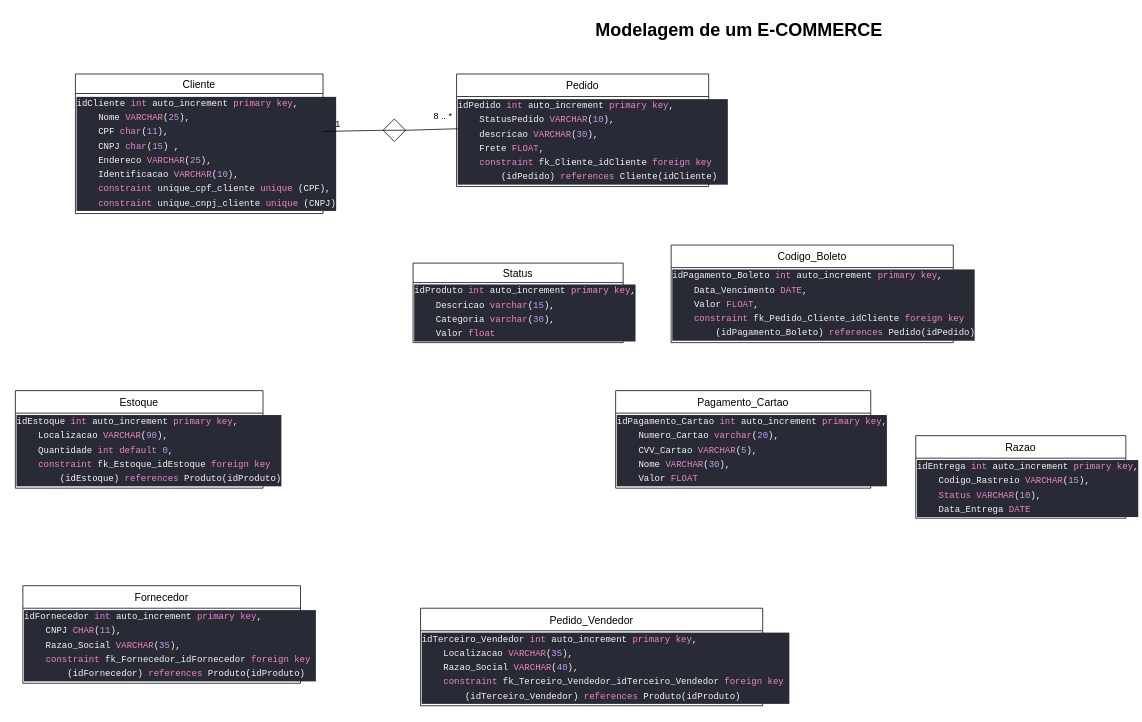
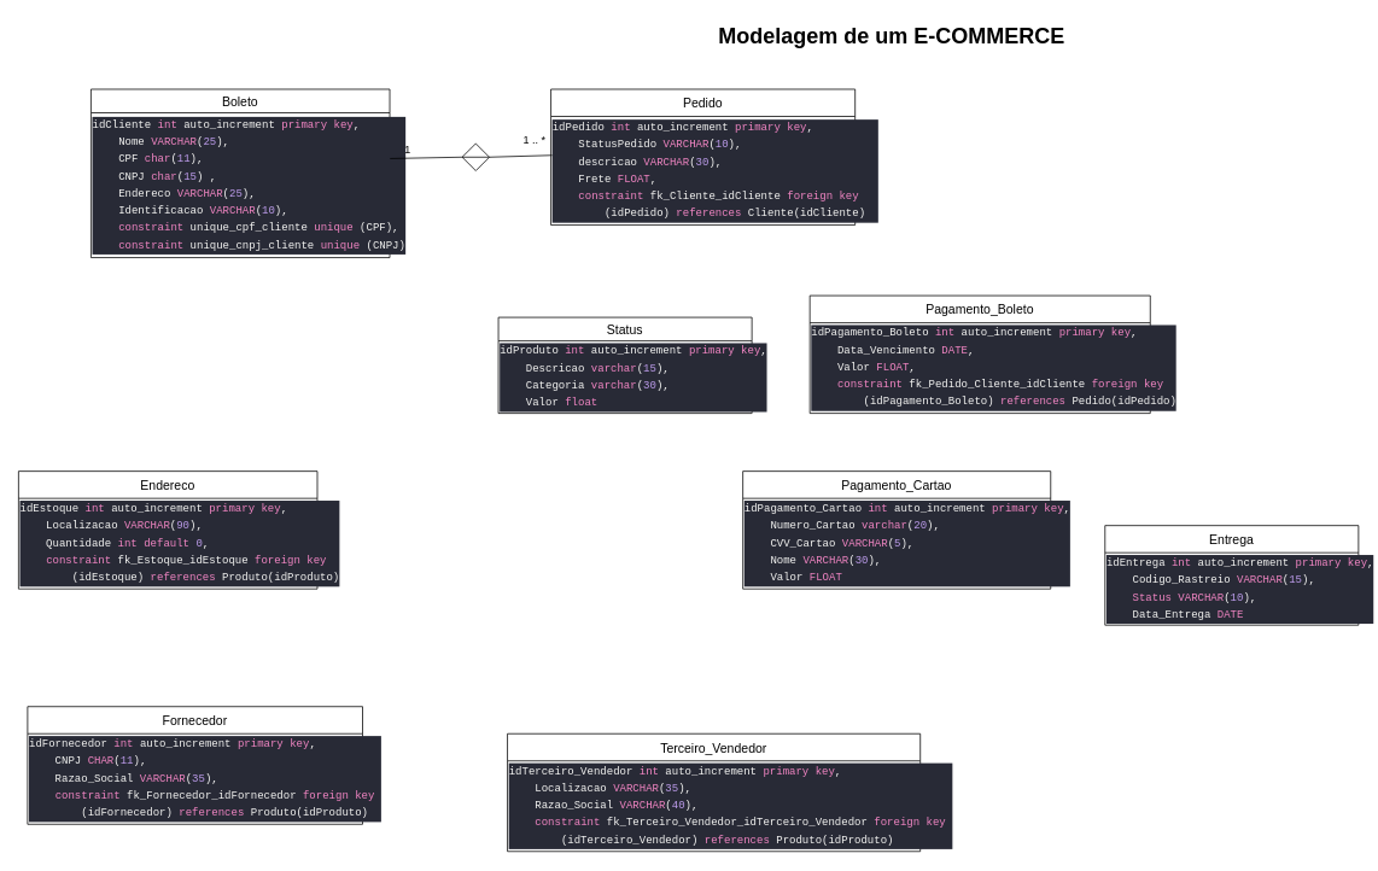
  <mxCell id="0" />
  <mxCell id="1" parent="0" />
  <mxCell id="2" value="Modelagem de um E-COMMERCE" style="text;strokeColor=none;fillColor=none;html=1;fontSize=24;fontStyle=1;verticalAlign=middle;align=center;" parent="1" vertex="1"><mxGeometry x="934" y="20" width="100" height="40" as="geometry" /></mxCell>
- <mxCell id="3" value="Cliente" style="swimlane;fontStyle=0;childLayout=stackLayout;horizontal=1;startSize=26;fillColor=none;horizontalStack=0;resizeParent=1;resizeParentMax=0;resizeLast=0;collapsible=1;marginBottom=0;fontSize=14;" parent="1" vertex="1"><mxGeometry x="100" y="98" width="330" height="186" as="geometry" /></mxCell>
+ <mxCell id="3" value="Boleto" style="swimlane;fontStyle=0;childLayout=stackLayout;horizontal=1;startSize=26;fillColor=none;horizontalStack=0;resizeParent=1;resizeParentMax=0;resizeLast=0;collapsible=1;marginBottom=0;fontSize=14;" parent="1" vertex="1"><mxGeometry x="100" y="98" width="330" height="186" as="geometry" /></mxCell>
  <mxCell id="4" value="&lt;div style=&quot;color: rgb(246 , 246 , 244) ; background-color: rgb(40 , 42 , 54) ; font-family: &amp;#34;consolas&amp;#34; , &amp;#34;courier new&amp;#34; , monospace ; line-height: 19px&quot;&gt;&lt;div&gt;idCliente &lt;span style=&quot;color: #f286c4&quot;&gt;int&lt;/span&gt; auto_increment &lt;span style=&quot;color: #f286c4&quot;&gt;primary&lt;/span&gt; &lt;span style=&quot;color: #f286c4&quot;&gt;key&lt;/span&gt;,&lt;/div&gt;&lt;div&gt;&amp;nbsp; &amp;nbsp; Nome &lt;span style=&quot;color: #f286c4&quot;&gt;VARCHAR&lt;/span&gt;(&lt;span style=&quot;color: #bf9eee&quot;&gt;25&lt;/span&gt;),&lt;/div&gt;&lt;div&gt;&amp;nbsp; &amp;nbsp; CPF &lt;span style=&quot;color: #f286c4&quot;&gt;char&lt;/span&gt;(&lt;span style=&quot;color: #bf9eee&quot;&gt;11&lt;/span&gt;),&lt;/div&gt;&lt;div&gt;&amp;nbsp; &amp;nbsp; CNPJ &lt;span style=&quot;color: #f286c4&quot;&gt;char&lt;/span&gt;(&lt;span style=&quot;color: #bf9eee&quot;&gt;15&lt;/span&gt;) , &amp;nbsp; &amp;nbsp;&lt;/div&gt;&lt;div&gt;&amp;nbsp; &amp;nbsp; Endereco &lt;span style=&quot;color: #f286c4&quot;&gt;VARCHAR&lt;/span&gt;(&lt;span style=&quot;color: #bf9eee&quot;&gt;25&lt;/span&gt;),&lt;/div&gt;&lt;div&gt;&amp;nbsp; &amp;nbsp; Identificacao &lt;span style=&quot;color: #f286c4&quot;&gt;VARCHAR&lt;/span&gt;(&lt;span style=&quot;color: #bf9eee&quot;&gt;10&lt;/span&gt;),&lt;/div&gt;&lt;div&gt;&amp;nbsp; &amp;nbsp; &lt;span style=&quot;color: #f286c4&quot;&gt;constraint&lt;/span&gt; unique_cpf_cliente &lt;span style=&quot;color: #f286c4&quot;&gt;unique&lt;/span&gt; (CPF),&lt;/div&gt;&lt;div&gt;&amp;nbsp; &amp;nbsp; &lt;span style=&quot;color: #f286c4&quot;&gt;constraint&lt;/span&gt; unique_cnpj_cliente &lt;span style=&quot;color: #f286c4&quot;&gt;unique&lt;/span&gt; (CNPJ)&lt;/div&gt;&lt;/div&gt;" style="text;html=1;align=left;verticalAlign=middle;resizable=0;points=[];autosize=1;strokeColor=none;fillColor=none;" vertex="1" parent="3"><mxGeometry y="26" width="330" height="160" as="geometry" /></mxCell>
  <mxCell id="5" value="" style="shape=sortShape;perimeter=rhombusPerimeter;whiteSpace=wrap;html=1;" parent="1" vertex="1"><mxGeometry x="510" y="158" width="30" height="30" as="geometry" /></mxCell>
  <mxCell id="6" value="" style="endArrow=none;html=1;" parent="1" edge="1"><mxGeometry width="50" height="50" relative="1" as="geometry"><mxPoint x="1050" y="440" as="sourcePoint" /><mxPoint x="1100" y="390" as="targetPoint" /></mxGeometry></mxCell>
  <mxCell id="7" value="" style="endArrow=none;html=1;" parent="1" edge="1"><mxGeometry width="50" height="50" relative="1" as="geometry"><mxPoint x="1050" y="440" as="sourcePoint" /><mxPoint x="1100" y="390" as="targetPoint" /></mxGeometry></mxCell>
  <mxCell id="8" value="" style="endArrow=none;html=1;" parent="1" edge="1"><mxGeometry width="50" height="50" relative="1" as="geometry"><mxPoint x="1050" y="440" as="sourcePoint" /><mxPoint x="1100" y="390" as="targetPoint" /></mxGeometry></mxCell>
  <mxCell id="9" value="" style="endArrow=none;html=1;" parent="1" edge="1"><mxGeometry width="50" height="50" relative="1" as="geometry"><mxPoint x="1050" y="440" as="sourcePoint" /><mxPoint x="1100" y="390" as="targetPoint" /></mxGeometry></mxCell>
  <mxCell id="10" value="" style="endArrow=none;html=1;" parent="1" edge="1"><mxGeometry width="50" height="50" relative="1" as="geometry"><mxPoint x="1050" y="440" as="sourcePoint" /><mxPoint x="1100" y="390" as="targetPoint" /></mxGeometry></mxCell>
  <mxCell id="11" value="" style="endArrow=none;html=1;" parent="1" edge="1"><mxGeometry width="50" height="50" relative="1" as="geometry"><mxPoint x="1050" y="440" as="sourcePoint" /><mxPoint x="1100" y="390" as="targetPoint" /></mxGeometry></mxCell>
  <mxCell id="12" value="" style="endArrow=none;html=1;" parent="1" edge="1"><mxGeometry width="50" height="50" relative="1" as="geometry"><mxPoint x="1050" y="440" as="sourcePoint" /><mxPoint x="1100" y="390" as="targetPoint" /></mxGeometry></mxCell>
  <mxCell id="13" value="" style="endArrow=none;html=1;" parent="1" edge="1"><mxGeometry width="50" height="50" relative="1" as="geometry"><mxPoint x="1050" y="440" as="sourcePoint" /><mxPoint x="1100" y="390" as="targetPoint" /></mxGeometry></mxCell>
  <mxCell id="14" value="" style="endArrow=none;html=1;" parent="1" edge="1"><mxGeometry width="50" height="50" relative="1" as="geometry"><mxPoint x="1050" y="440" as="sourcePoint" /><mxPoint x="1100" y="390" as="targetPoint" /></mxGeometry></mxCell>
  <mxCell id="15" value="Status" style="swimlane;fontStyle=0;childLayout=stackLayout;horizontal=1;startSize=26;fillColor=none;horizontalStack=0;resizeParent=1;resizeParentMax=0;resizeLast=0;collapsible=1;marginBottom=0;fontSize=14;" parent="1" vertex="1"><mxGeometry x="550" y="350" width="280" height="106" as="geometry" /></mxCell>
  <mxCell id="16" value="&lt;div style=&quot;color: rgb(246 , 246 , 244) ; background-color: rgb(40 , 42 , 54) ; font-family: &amp;#34;consolas&amp;#34; , &amp;#34;courier new&amp;#34; , monospace ; line-height: 19px&quot;&gt;&lt;div&gt;idProduto &lt;span style=&quot;color: #f286c4&quot;&gt;int&lt;/span&gt; auto_increment &lt;span style=&quot;color: #f286c4&quot;&gt;primary&lt;/span&gt; &lt;span style=&quot;color: #f286c4&quot;&gt;key&lt;/span&gt;,&lt;/div&gt;&lt;div&gt;&amp;nbsp; &amp;nbsp; Descricao &lt;span style=&quot;color: #f286c4&quot;&gt;varchar&lt;/span&gt;(&lt;span style=&quot;color: #bf9eee&quot;&gt;15&lt;/span&gt;), &amp;nbsp; &amp;nbsp;&lt;/div&gt;&lt;div&gt;&amp;nbsp; &amp;nbsp; Categoria &lt;span style=&quot;color: #f286c4&quot;&gt;varchar&lt;/span&gt;(&lt;span style=&quot;color: #bf9eee&quot;&gt;30&lt;/span&gt;),&lt;/div&gt;&lt;div&gt;&amp;nbsp; &amp;nbsp; Valor &lt;span style=&quot;color: #f286c4&quot;&gt;float&lt;/span&gt; &lt;/div&gt;&lt;/div&gt;" style="text;html=1;align=left;verticalAlign=middle;resizable=0;points=[];autosize=1;strokeColor=none;fillColor=none;" vertex="1" parent="15"><mxGeometry y="26" width="280" height="80" as="geometry" /></mxCell>
  <mxCell id="17" value="Pedido" style="swimlane;fontStyle=0;childLayout=stackLayout;horizontal=1;startSize=30;horizontalStack=0;resizeParent=1;resizeParentMax=0;resizeLast=0;collapsible=1;marginBottom=0;fontSize=14;" vertex="1" parent="1"><mxGeometry x="608" y="98" width="336" height="150" as="geometry" /></mxCell>
  <mxCell id="18" value="&lt;div style=&quot;color: rgb(246 , 246 , 244) ; background-color: rgb(40 , 42 , 54) ; font-family: &amp;#34;consolas&amp;#34; , &amp;#34;courier new&amp;#34; , monospace ; line-height: 19px ; font-size: 12px&quot;&gt;&lt;div&gt;idPedido &lt;span style=&quot;color: #f286c4&quot;&gt;int&lt;/span&gt; auto_increment &lt;span style=&quot;color: #f286c4&quot;&gt;primary&lt;/span&gt; &lt;span style=&quot;color: #f286c4&quot;&gt;key&lt;/span&gt;,&lt;/div&gt;&lt;div&gt;&amp;nbsp; &amp;nbsp; StatusPedido &lt;span style=&quot;color: #f286c4&quot;&gt;VARCHAR&lt;/span&gt;(&lt;span style=&quot;color: #bf9eee&quot;&gt;10&lt;/span&gt;),&lt;/div&gt;&lt;div&gt;&amp;nbsp; &amp;nbsp; descricao &lt;span style=&quot;color: #f286c4&quot;&gt;VARCHAR&lt;/span&gt;(&lt;span style=&quot;color: #bf9eee&quot;&gt;30&lt;/span&gt;),&lt;/div&gt;&lt;div&gt;&amp;nbsp; &amp;nbsp; Frete &lt;span style=&quot;color: #f286c4&quot;&gt;FLOAT&lt;/span&gt;,&lt;/div&gt;&lt;div&gt;&amp;nbsp; &amp;nbsp; &lt;span style=&quot;color: #f286c4&quot;&gt;constraint&lt;/span&gt; fk_Cliente_idCliente &lt;span style=&quot;color: #f286c4&quot;&gt;foreign key&lt;/span&gt;&amp;nbsp;&lt;/div&gt;&lt;div&gt;&lt;span style=&quot;white-space: pre&quot;&gt;&#09;&lt;/span&gt;(idPedido) &lt;span style=&quot;color: #f286c4&quot;&gt;references&lt;/span&gt; Cliente(idCliente) &amp;nbsp;&lt;/div&gt;&lt;/div&gt;" style="text;html=1;align=left;verticalAlign=middle;resizable=0;points=[];autosize=1;strokeColor=none;fillColor=none;fontSize=14;" vertex="1" parent="17"><mxGeometry y="30" width="336" height="120" as="geometry" /></mxCell>
- <mxCell id="19" value="Codigo_Boleto" style="swimlane;fontStyle=0;childLayout=stackLayout;horizontal=1;startSize=30;horizontalStack=0;resizeParent=1;resizeParentMax=0;resizeLast=0;collapsible=1;marginBottom=0;fontSize=14;" vertex="1" parent="1"><mxGeometry x="894" y="326" width="376" height="130" as="geometry" /></mxCell>
+ <mxCell id="19" value="Pagamento_Boleto" style="swimlane;fontStyle=0;childLayout=stackLayout;horizontal=1;startSize=30;horizontalStack=0;resizeParent=1;resizeParentMax=0;resizeLast=0;collapsible=1;marginBottom=0;fontSize=14;" vertex="1" parent="1"><mxGeometry x="894" y="326" width="376" height="130" as="geometry" /></mxCell>
  <mxCell id="20" value="&lt;div style=&quot;color: rgb(246 , 246 , 244) ; background-color: rgb(40 , 42 , 54) ; font-family: &amp;#34;consolas&amp;#34; , &amp;#34;courier new&amp;#34; , monospace ; line-height: 19px ; font-size: 12px&quot;&gt;&lt;div&gt;idPagamento_Boleto &lt;span style=&quot;color: #f286c4&quot;&gt;int&lt;/span&gt; auto_increment &lt;span style=&quot;color: #f286c4&quot;&gt;primary&lt;/span&gt; &lt;span style=&quot;color: #f286c4&quot;&gt;key&lt;/span&gt;,&lt;/div&gt;&lt;div&gt;&amp;nbsp; &amp;nbsp; Data_Vencimento &lt;span style=&quot;color: #f286c4&quot;&gt;DATE&lt;/span&gt;,&lt;/div&gt;&lt;div&gt;&amp;nbsp; &amp;nbsp; Valor &lt;span style=&quot;color: #f286c4&quot;&gt;FLOAT&lt;/span&gt;,&lt;/div&gt;&lt;div&gt;&amp;nbsp; &amp;nbsp; &lt;span style=&quot;color: #f286c4&quot;&gt;constraint&lt;/span&gt; fk_Pedido_Cliente_idCliente &lt;span style=&quot;color: #f286c4&quot;&gt;foreign key&lt;/span&gt;&amp;nbsp;&lt;/div&gt;&lt;div&gt;&lt;span style=&quot;white-space: pre&quot;&gt;&#09;&lt;/span&gt;(idPagamento_Boleto) &lt;span style=&quot;color: #f286c4&quot;&gt;references&lt;/span&gt; Pedido(idPedido)&lt;/div&gt;&lt;/div&gt;" style="text;html=1;align=left;verticalAlign=middle;resizable=0;points=[];autosize=1;strokeColor=none;fillColor=none;fontSize=14;" vertex="1" parent="19"><mxGeometry y="30" width="376" height="100" as="geometry" /></mxCell>
  <mxCell id="21" value="Pagamento_Cartao" style="swimlane;fontStyle=0;childLayout=stackLayout;horizontal=1;startSize=30;horizontalStack=0;resizeParent=1;resizeParentMax=0;resizeLast=0;collapsible=1;marginBottom=0;fontSize=14;" vertex="1" parent="1"><mxGeometry x="820" y="520" width="340" height="130" as="geometry" /></mxCell>
  <mxCell id="22" value="&lt;div style=&quot;color: rgb(246 , 246 , 244) ; background-color: rgb(40 , 42 , 54) ; font-family: &amp;#34;consolas&amp;#34; , &amp;#34;courier new&amp;#34; , monospace ; line-height: 19px&quot;&gt;&lt;div&gt;idPagamento_Cartao &lt;span style=&quot;color: #f286c4&quot;&gt;int&lt;/span&gt; auto_increment &lt;span style=&quot;color: #f286c4&quot;&gt;primary&lt;/span&gt; &lt;span style=&quot;color: #f286c4&quot;&gt;key&lt;/span&gt;,&lt;/div&gt;&lt;div&gt;&amp;nbsp; &amp;nbsp; Numero_Cartao &lt;span style=&quot;color: #f286c4&quot;&gt;varchar&lt;/span&gt;(&lt;span style=&quot;color: #bf9eee&quot;&gt;20&lt;/span&gt;),&lt;/div&gt;&lt;div&gt;&amp;nbsp; &amp;nbsp; CVV_Cartao &lt;span style=&quot;color: #f286c4&quot;&gt;VARCHAR&lt;/span&gt;(&lt;span style=&quot;color: #bf9eee&quot;&gt;5&lt;/span&gt;),&lt;/div&gt;&lt;div&gt;&amp;nbsp; &amp;nbsp; Nome &lt;span style=&quot;color: #f286c4&quot;&gt;VARCHAR&lt;/span&gt;(&lt;span style=&quot;color: #bf9eee&quot;&gt;30&lt;/span&gt;),&lt;/div&gt;&lt;div&gt;&amp;nbsp; &amp;nbsp; Valor &lt;span style=&quot;color: #f286c4&quot;&gt;FLOAT&lt;/span&gt; &amp;nbsp; &lt;/div&gt;&lt;/div&gt;" style="text;html=1;align=left;verticalAlign=middle;resizable=0;points=[];autosize=1;strokeColor=none;fillColor=none;fontSize=12;" vertex="1" parent="21"><mxGeometry y="30" width="340" height="100" as="geometry" /></mxCell>
- <mxCell id="23" value="Estoque" style="swimlane;fontStyle=0;childLayout=stackLayout;horizontal=1;startSize=30;horizontalStack=0;resizeParent=1;resizeParentMax=0;resizeLast=0;collapsible=1;marginBottom=0;fontSize=14;" vertex="1" parent="1"><mxGeometry x="20" y="520" width="330" height="130" as="geometry" /></mxCell>
+ <mxCell id="23" value="Endereco" style="swimlane;fontStyle=0;childLayout=stackLayout;horizontal=1;startSize=30;horizontalStack=0;resizeParent=1;resizeParentMax=0;resizeLast=0;collapsible=1;marginBottom=0;fontSize=14;" vertex="1" parent="1"><mxGeometry x="20" y="520" width="330" height="130" as="geometry" /></mxCell>
  <mxCell id="24" value="&lt;div style=&quot;color: rgb(246 , 246 , 244) ; background-color: rgb(40 , 42 , 54) ; font-family: &amp;#34;consolas&amp;#34; , &amp;#34;courier new&amp;#34; , monospace ; line-height: 19px&quot;&gt;&lt;div&gt;idEstoque &lt;span style=&quot;color: #f286c4&quot;&gt;int&lt;/span&gt; auto_increment &lt;span style=&quot;color: #f286c4&quot;&gt;primary&lt;/span&gt; &lt;span style=&quot;color: #f286c4&quot;&gt;key&lt;/span&gt;,&lt;/div&gt;&lt;div&gt;&amp;nbsp; &amp;nbsp; Localizacao &lt;span style=&quot;color: #f286c4&quot;&gt;VARCHAR&lt;/span&gt;(&lt;span style=&quot;color: #bf9eee&quot;&gt;90&lt;/span&gt;),&lt;/div&gt;&lt;div&gt;&amp;nbsp; &amp;nbsp; Quantidade &lt;span style=&quot;color: #f286c4&quot;&gt;int&lt;/span&gt; &lt;span style=&quot;color: #f286c4&quot;&gt;default&lt;/span&gt; &lt;span style=&quot;color: #bf9eee&quot;&gt;0&lt;/span&gt;,&lt;/div&gt;&lt;div&gt;&amp;nbsp; &amp;nbsp; &lt;span style=&quot;color: #f286c4&quot;&gt;constraint&lt;/span&gt; fk_Estoque_idEstoque &lt;span style=&quot;color: #f286c4&quot;&gt;foreign key&lt;/span&gt;&amp;nbsp;&lt;/div&gt;&lt;div&gt;&lt;span style=&quot;white-space: pre&quot;&gt;&#09;&lt;/span&gt;(idEstoque) &lt;span style=&quot;color: #f286c4&quot;&gt;references&lt;/span&gt; Produto(idProduto)&lt;/div&gt;&lt;/div&gt;" style="text;html=1;align=left;verticalAlign=middle;resizable=0;points=[];autosize=1;strokeColor=none;fillColor=none;fontSize=12;" vertex="1" parent="23"><mxGeometry y="30" width="330" height="100" as="geometry" /></mxCell>
- <mxCell id="25" value="Razao" style="swimlane;fontStyle=0;childLayout=stackLayout;horizontal=1;startSize=30;horizontalStack=0;resizeParent=1;resizeParentMax=0;resizeLast=0;collapsible=1;marginBottom=0;fontSize=14;" vertex="1" parent="1"><mxGeometry x="1220" y="580" width="280" height="110" as="geometry" /></mxCell>
+ <mxCell id="25" value="Entrega" style="swimlane;fontStyle=0;childLayout=stackLayout;horizontal=1;startSize=30;horizontalStack=0;resizeParent=1;resizeParentMax=0;resizeLast=0;collapsible=1;marginBottom=0;fontSize=14;" vertex="1" parent="1"><mxGeometry x="1220" y="580" width="280" height="110" as="geometry" /></mxCell>
  <mxCell id="26" value="&lt;div style=&quot;color: rgb(246 , 246 , 244) ; background-color: rgb(40 , 42 , 54) ; font-family: &amp;#34;consolas&amp;#34; , &amp;#34;courier new&amp;#34; , monospace ; line-height: 19px&quot;&gt;&lt;div&gt;idEntrega &lt;span style=&quot;color: #f286c4&quot;&gt;int&lt;/span&gt; auto_increment &lt;span style=&quot;color: #f286c4&quot;&gt;primary&lt;/span&gt; &lt;span style=&quot;color: #f286c4&quot;&gt;key&lt;/span&gt;,&lt;/div&gt;&lt;div&gt;&amp;nbsp; &amp;nbsp; Codigo_Rastreio &lt;span style=&quot;color: #f286c4&quot;&gt;VARCHAR&lt;/span&gt;(&lt;span style=&quot;color: #bf9eee&quot;&gt;15&lt;/span&gt;),&lt;/div&gt;&lt;div&gt;&amp;nbsp; &amp;nbsp; &lt;span style=&quot;color: #f286c4&quot;&gt;Status&lt;/span&gt; &lt;span style=&quot;color: #f286c4&quot;&gt;VARCHAR&lt;/span&gt;(&lt;span style=&quot;color: #bf9eee&quot;&gt;10&lt;/span&gt;),&lt;/div&gt;&lt;div&gt;&amp;nbsp; &amp;nbsp; Data_Entrega &lt;span style=&quot;color: #f286c4&quot;&gt;DATE&lt;/span&gt;&lt;/div&gt;&lt;/div&gt;" style="text;html=1;align=left;verticalAlign=middle;resizable=0;points=[];autosize=1;strokeColor=none;fillColor=none;fontSize=12;" vertex="1" parent="25"><mxGeometry y="30" width="280" height="80" as="geometry" /></mxCell>
  <mxCell id="27" value="Fornecedor" style="swimlane;fontStyle=0;childLayout=stackLayout;horizontal=1;startSize=30;horizontalStack=0;resizeParent=1;resizeParentMax=0;resizeLast=0;collapsible=1;marginBottom=0;fontSize=14;" vertex="1" parent="1"><mxGeometry x="30" y="780" width="370" height="130" as="geometry" /></mxCell>
  <mxCell id="28" value="&lt;div style=&quot;color: rgb(246 , 246 , 244) ; background-color: rgb(40 , 42 , 54) ; font-family: &amp;#34;consolas&amp;#34; , &amp;#34;courier new&amp;#34; , monospace ; line-height: 19px&quot;&gt;&lt;div&gt;idFornecedor &lt;span style=&quot;color: #f286c4&quot;&gt;int&lt;/span&gt; auto_increment &lt;span style=&quot;color: #f286c4&quot;&gt;primary&lt;/span&gt; &lt;span style=&quot;color: #f286c4&quot;&gt;key&lt;/span&gt;,&lt;/div&gt;&lt;div&gt;&amp;nbsp; &amp;nbsp; CNPJ &lt;span style=&quot;color: #f286c4&quot;&gt;CHAR&lt;/span&gt;(&lt;span style=&quot;color: #bf9eee&quot;&gt;11&lt;/span&gt;),&lt;/div&gt;&lt;div&gt;&amp;nbsp; &amp;nbsp; Razao_Social &lt;span style=&quot;color: #f286c4&quot;&gt;VARCHAR&lt;/span&gt;(&lt;span style=&quot;color: #bf9eee&quot;&gt;35&lt;/span&gt;),&lt;/div&gt;&lt;div&gt;&amp;nbsp; &amp;nbsp; &lt;span style=&quot;color: #f286c4&quot;&gt;constraint&lt;/span&gt; fk_Fornecedor_idFornecedor &lt;span style=&quot;color: #f286c4&quot;&gt;foreign key&lt;/span&gt;&amp;nbsp;&lt;/div&gt;&lt;div&gt;&lt;span style=&quot;white-space: pre&quot;&gt;&#09;&lt;/span&gt;(idFornecedor) &lt;span style=&quot;color: #f286c4&quot;&gt;references&lt;/span&gt; Produto(idProduto)&lt;/div&gt;&lt;/div&gt;" style="text;html=1;align=left;verticalAlign=middle;resizable=0;points=[];autosize=1;strokeColor=none;fillColor=none;fontSize=12;" vertex="1" parent="27"><mxGeometry y="30" width="370" height="100" as="geometry" /></mxCell>
- <mxCell id="29" value="Pedido_Vendedor" style="swimlane;fontStyle=0;childLayout=stackLayout;horizontal=1;startSize=30;horizontalStack=0;resizeParent=1;resizeParentMax=0;resizeLast=0;collapsible=1;marginBottom=0;fontSize=14;" vertex="1" parent="1"><mxGeometry x="560" y="810" width="456" height="130" as="geometry" /></mxCell>
+ <mxCell id="29" value="Terceiro_Vendedor" style="swimlane;fontStyle=0;childLayout=stackLayout;horizontal=1;startSize=30;horizontalStack=0;resizeParent=1;resizeParentMax=0;resizeLast=0;collapsible=1;marginBottom=0;fontSize=14;" vertex="1" parent="1"><mxGeometry x="560" y="810" width="456" height="130" as="geometry" /></mxCell>
  <mxCell id="30" value="&lt;div style=&quot;color: rgb(246 , 246 , 244) ; background-color: rgb(40 , 42 , 54) ; font-family: &amp;#34;consolas&amp;#34; , &amp;#34;courier new&amp;#34; , monospace ; line-height: 19px&quot;&gt;&lt;div&gt;idTerceiro_Vendedor &lt;span style=&quot;color: #f286c4&quot;&gt;int&lt;/span&gt; auto_increment &lt;span style=&quot;color: #f286c4&quot;&gt;primary&lt;/span&gt; &lt;span style=&quot;color: #f286c4&quot;&gt;key&lt;/span&gt;,&lt;/div&gt;&lt;div&gt;&amp;nbsp; &amp;nbsp; Localizacao &lt;span style=&quot;color: #f286c4&quot;&gt;VARCHAR&lt;/span&gt;(&lt;span style=&quot;color: #bf9eee&quot;&gt;35&lt;/span&gt;),&lt;/div&gt;&lt;div&gt;&amp;nbsp; &amp;nbsp; Razao_Social &lt;span style=&quot;color: #f286c4&quot;&gt;VARCHAR&lt;/span&gt;(&lt;span style=&quot;color: #bf9eee&quot;&gt;40&lt;/span&gt;),&lt;/div&gt;&lt;div&gt;&amp;nbsp; &amp;nbsp; &lt;span style=&quot;color: #f286c4&quot;&gt;constraint&lt;/span&gt; fk_Terceiro_Vendedor_idTerceiro_Vendedor &lt;span style=&quot;color: #f286c4&quot;&gt;foreign key&lt;/span&gt;&amp;nbsp;&lt;/div&gt;&lt;div&gt;&lt;span style=&quot;white-space: pre&quot;&gt;&#09;&lt;/span&gt;(idTerceiro_Vendedor) &lt;span style=&quot;color: #f286c4&quot;&gt;references&lt;/span&gt; Produto(idProduto) &lt;/div&gt;&lt;/div&gt;" style="text;html=1;align=left;verticalAlign=middle;resizable=0;points=[];autosize=1;strokeColor=none;fillColor=none;fontSize=12;" vertex="1" parent="29"><mxGeometry y="30" width="456" height="100" as="geometry" /></mxCell>
  <mxCell id="31" value="" style="endArrow=none;html=1;fontSize=12;entryX=1.001;entryY=0.316;entryDx=0;entryDy=0;entryPerimeter=0;exitX=0;exitY=0.5;exitDx=0;exitDy=0;" edge="1" parent="1" source="5" target="4"><mxGeometry width="50" height="50" relative="1" as="geometry"><mxPoint x="580" y="390" as="sourcePoint" /><mxPoint x="630" y="340" as="targetPoint" /></mxGeometry></mxCell>
  <mxCell id="32" value="" style="endArrow=none;html=1;fontSize=12;exitX=1;exitY=0.5;exitDx=0;exitDy=0;entryX=0.004;entryY=0.358;entryDx=0;entryDy=0;entryPerimeter=0;" edge="1" parent="1" source="5" target="18"><mxGeometry width="50" height="50" relative="1" as="geometry"><mxPoint x="520" y="230" as="sourcePoint" /><mxPoint x="570" y="180" as="targetPoint" /></mxGeometry></mxCell>
  <mxCell id="33" value="1" style="text;html=1;strokeColor=none;fillColor=none;align=center;verticalAlign=middle;whiteSpace=wrap;rounded=0;fontSize=12;" vertex="1" parent="1"><mxGeometry x="420" y="150" width="60" height="30" as="geometry" /></mxCell>
- <mxCell id="34" value="8 .. *" style="text;html=1;strokeColor=none;fillColor=none;align=center;verticalAlign=middle;whiteSpace=wrap;rounded=0;fontSize=12;" vertex="1" parent="1"><mxGeometry x="560" y="140" width="60" height="30" as="geometry" /></mxCell>
+ <mxCell id="34" value="1 .. *" style="text;html=1;strokeColor=none;fillColor=none;align=center;verticalAlign=middle;whiteSpace=wrap;rounded=0;fontSize=12;" vertex="1" parent="1"><mxGeometry x="560" y="140" width="60" height="30" as="geometry" /></mxCell>
